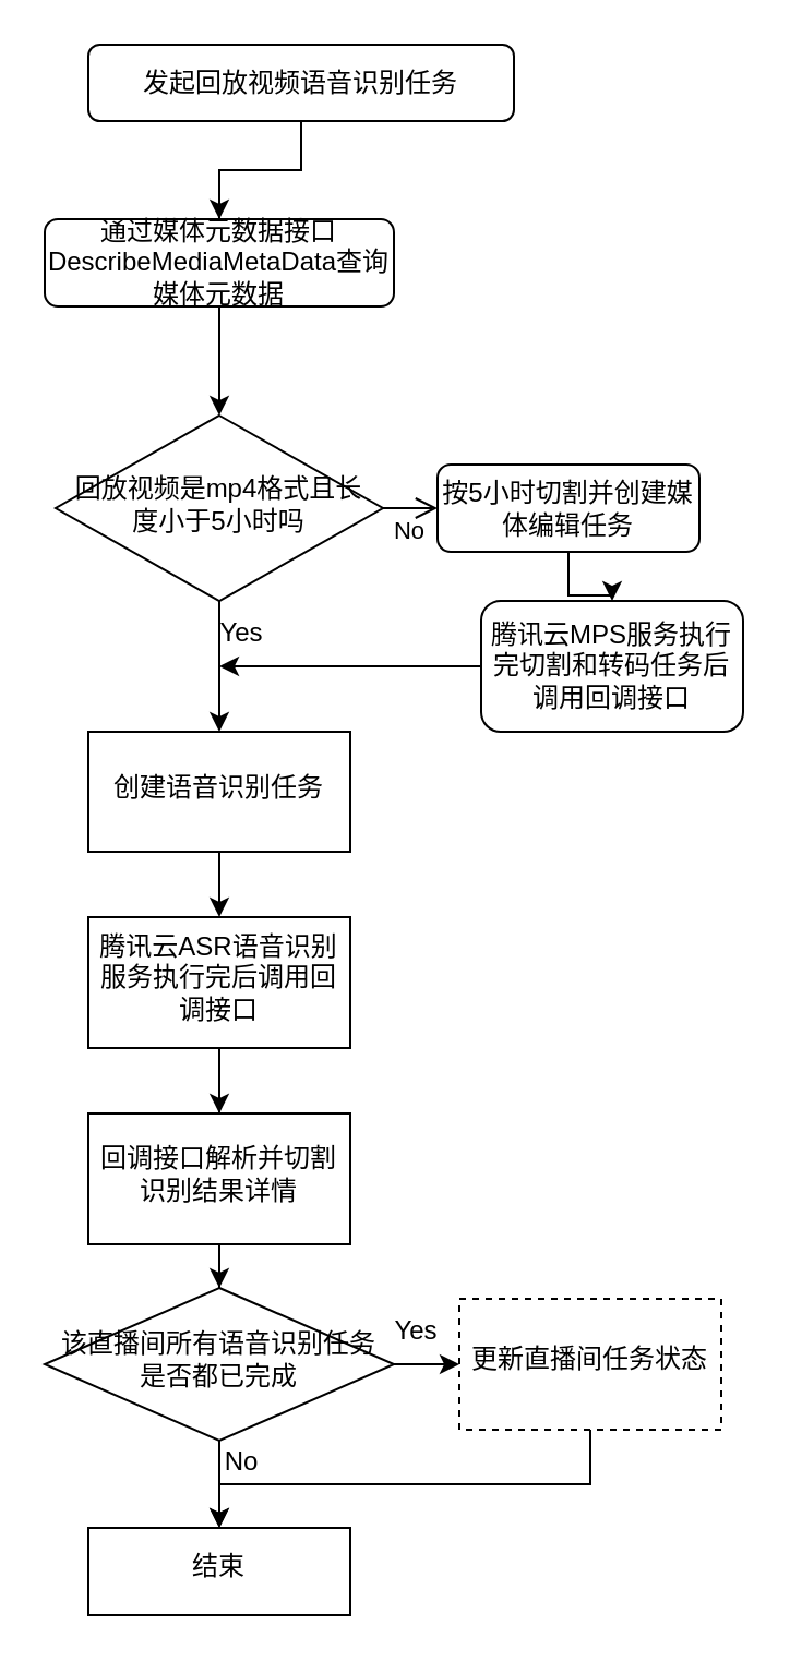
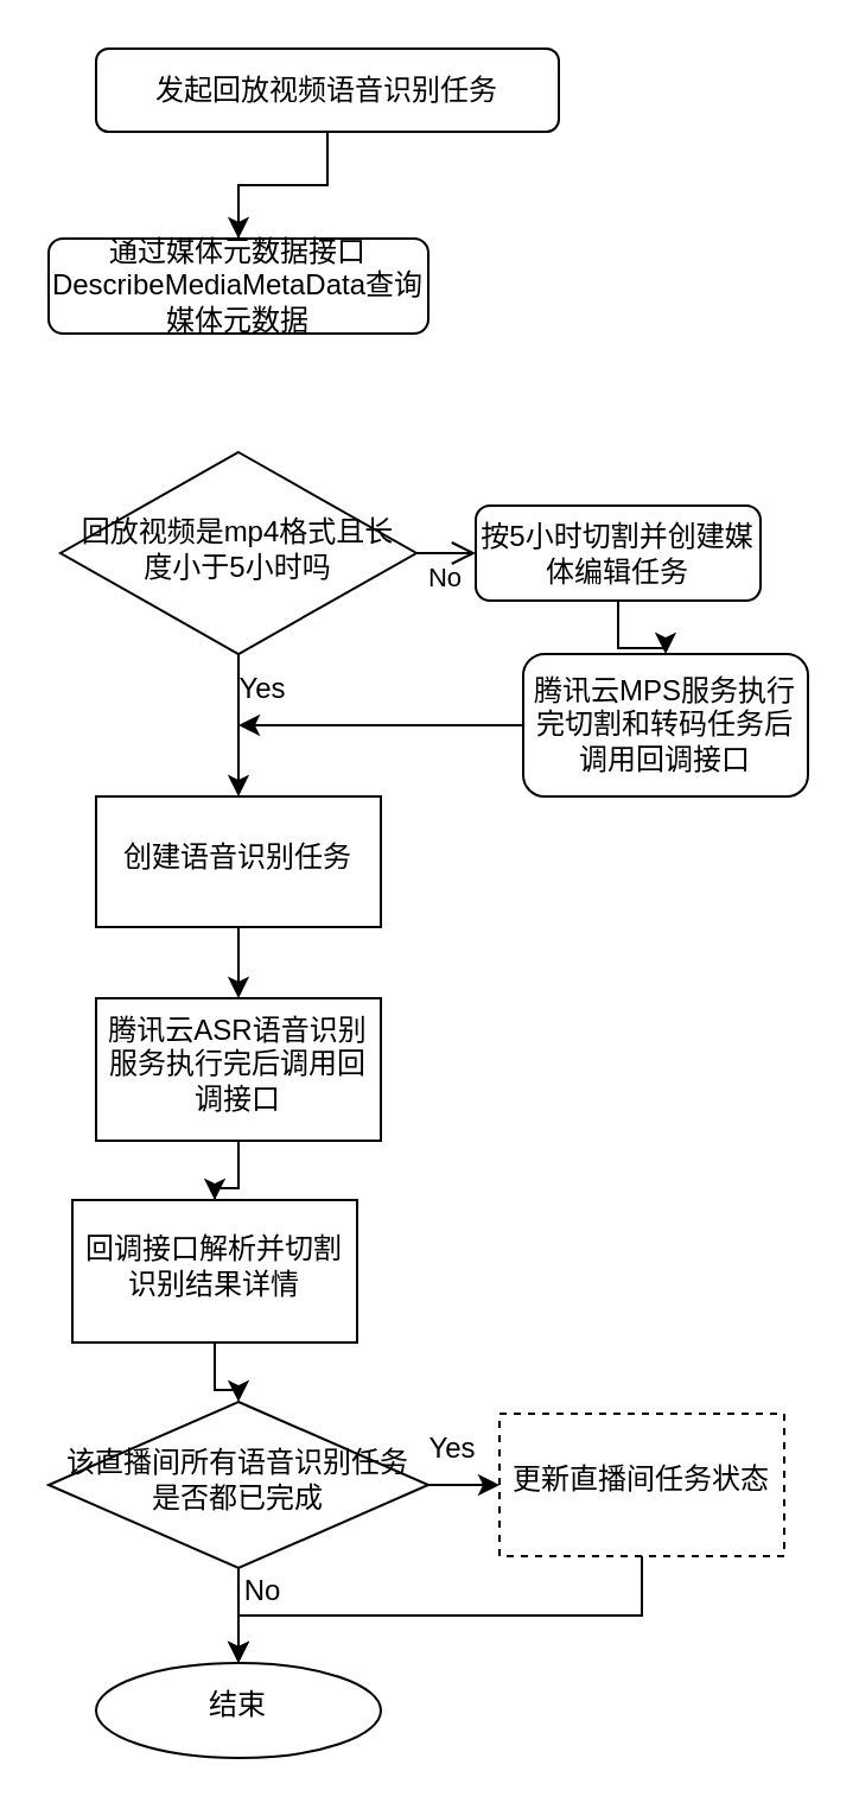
  <mxCell id="0" />
  <mxCell id="1" parent="0" />
  <mxCell id="2" value="" style="edgeStyle=orthogonalEdgeStyle;rounded=0;orthogonalLoop=1;jettySize=auto;html=1;" edge="1" parent="1" source="3" target="10"><mxGeometry relative="1" as="geometry" /></mxCell>
  <mxCell id="3" value="发起回放视频语音识别任务" style="rounded=1;whiteSpace=wrap;html=1;fontSize=12;glass=0;strokeWidth=1;shadow=0;" parent="1" vertex="1"><mxGeometry x="40" y="20" width="195" height="35" as="geometry" /></mxCell>
  <mxCell id="4" value="No" style="edgeStyle=orthogonalEdgeStyle;rounded=0;html=1;jettySize=auto;orthogonalLoop=1;fontSize=11;endArrow=open;endFill=0;endSize=8;strokeWidth=1;shadow=0;labelBackgroundColor=none;" parent="1" source="6" target="8" edge="1"><mxGeometry y="10" relative="1" as="geometry"><mxPoint as="offset" /></mxGeometry></mxCell>
  <mxCell id="5" value="" style="edgeStyle=orthogonalEdgeStyle;rounded=0;orthogonalLoop=1;jettySize=auto;html=1;" edge="1" parent="1" source="6" target="15"><mxGeometry relative="1" as="geometry" /></mxCell>
  <mxCell id="6" value="回放视频是mp4格式且长度小于5小时吗" style="rhombus;whiteSpace=wrap;html=1;shadow=0;fontFamily=Helvetica;fontSize=12;align=center;strokeWidth=1;spacing=6;spacingTop=-4;" parent="1" vertex="1"><mxGeometry x="25" y="190" width="150" height="85" as="geometry" /></mxCell>
  <mxCell id="7" value="" style="edgeStyle=orthogonalEdgeStyle;rounded=0;orthogonalLoop=1;jettySize=auto;html=1;" edge="1" parent="1" source="8" target="13"><mxGeometry relative="1" as="geometry" /></mxCell>
  <mxCell id="8" value="按5小时切割并创建媒体编辑任务" style="rounded=1;whiteSpace=wrap;html=1;fontSize=12;glass=0;strokeWidth=1;shadow=0;" parent="1" vertex="1"><mxGeometry x="200" y="212.5" width="120" height="40" as="geometry" /></mxCell>
- <mxCell id="9" style="edgeStyle=orthogonalEdgeStyle;rounded=0;orthogonalLoop=1;jettySize=auto;html=1;entryX=0.5;entryY=0;entryDx=0;entryDy=0;" edge="1" parent="1" source="10" target="6"><mxGeometry relative="1" as="geometry" /></mxCell>
  <mxCell id="10" value="通过媒体元数据接口DescribeMediaMetaData查询媒体元数据" style="whiteSpace=wrap;html=1;rounded=1;glass=0;strokeWidth=1;shadow=0;" vertex="1" parent="1"><mxGeometry x="20" y="100" width="160" height="40" as="geometry" /></mxCell>
  <mxCell id="11" value="" style="rounded=0;html=1;jettySize=auto;orthogonalLoop=1;fontSize=11;endArrow=none;endFill=0;endSize=8;strokeWidth=1;shadow=0;labelBackgroundColor=none;edgeStyle=orthogonalEdgeStyle;" edge="1" parent="1" source="3" target="10"><mxGeometry relative="1" as="geometry"><mxPoint x="100" y="70" as="sourcePoint" /><mxPoint x="100" y="165" as="targetPoint" /></mxGeometry></mxCell>
  <mxCell id="12" style="edgeStyle=orthogonalEdgeStyle;rounded=0;orthogonalLoop=1;jettySize=auto;html=1;" edge="1" parent="1" source="13"><mxGeometry relative="1" as="geometry"><mxPoint x="100" y="305" as="targetPoint" /></mxGeometry></mxCell>
  <mxCell id="13" value="腾讯云MPS服务执行完切割和转码任务后调用回调接口" style="whiteSpace=wrap;html=1;rounded=1;glass=0;strokeWidth=1;shadow=0;" vertex="1" parent="1"><mxGeometry x="220" y="275" width="120" height="60" as="geometry" /></mxCell>
  <mxCell id="14" style="edgeStyle=orthogonalEdgeStyle;rounded=0;orthogonalLoop=1;jettySize=auto;html=1;entryX=0.5;entryY=0;entryDx=0;entryDy=0;" edge="1" parent="1" source="15"><mxGeometry relative="1" as="geometry"><mxPoint x="100" y="420" as="targetPoint" /></mxGeometry></mxCell>
  <mxCell id="15" value="创建语音识别任务" style="whiteSpace=wrap;html=1;shadow=0;strokeWidth=1;spacing=6;spacingTop=-4;" vertex="1" parent="1"><mxGeometry x="40" y="335" width="120" height="55" as="geometry" /></mxCell>
  <mxCell id="16" value="" style="edgeStyle=orthogonalEdgeStyle;rounded=0;orthogonalLoop=1;jettySize=auto;html=1;startArrow=none;" edge="1" parent="1" source="22" target="21"><mxGeometry relative="1" as="geometry" /></mxCell>
  <mxCell id="17" value="" style="edgeStyle=orthogonalEdgeStyle;rounded=0;orthogonalLoop=1;jettySize=auto;html=1;" edge="1" parent="1" source="18" target="22"><mxGeometry relative="1" as="geometry" /></mxCell>
  <mxCell id="18" value="腾讯云ASR语音识别服务执行完后调用回调接口" style="whiteSpace=wrap;html=1;shadow=0;strokeWidth=1;spacing=6;spacingTop=-4;" vertex="1" parent="1"><mxGeometry x="40" y="420" width="120" height="60" as="geometry" /></mxCell>
  <mxCell id="19" value="" style="edgeStyle=orthogonalEdgeStyle;rounded=0;orthogonalLoop=1;jettySize=auto;html=1;" edge="1" parent="1" source="21" target="25"><mxGeometry relative="1" as="geometry" /></mxCell>
  <mxCell id="20" value="" style="edgeStyle=orthogonalEdgeStyle;rounded=0;orthogonalLoop=1;jettySize=auto;html=1;" edge="1" parent="1" source="21" target="28"><mxGeometry relative="1" as="geometry" /></mxCell>
  <mxCell id="21" value="该直播间所有语音识别任务是否都已完成" style="rhombus;whiteSpace=wrap;html=1;shadow=0;strokeWidth=1;spacing=6;spacingTop=-4;" vertex="1" parent="1"><mxGeometry x="20" y="590" width="160" height="70" as="geometry" /></mxCell>
- <mxCell id="22" value="回调接口解析并切割识别结果详情" style="whiteSpace=wrap;html=1;shadow=0;strokeWidth=1;spacing=6;spacingTop=-4;" vertex="1" parent="1"><mxGeometry x="40" y="510" width="120" height="60" as="geometry" /></mxCell>
+ <mxCell id="22" value="回调接口解析并切割识别结果详情" style="whiteSpace=wrap;html=1;shadow=0;strokeWidth=1;spacing=6;spacingTop=-4;" vertex="1" parent="1"><mxGeometry x="30" y="505" width="120" height="60" as="geometry" /></mxCell>
  <mxCell id="23" value="" style="edgeStyle=orthogonalEdgeStyle;rounded=0;orthogonalLoop=1;jettySize=auto;html=1;endArrow=none;" edge="1" parent="1" source="18" target="22"><mxGeometry relative="1" as="geometry"><mxPoint x="100" y="480" as="sourcePoint" /><mxPoint x="100" y="590" as="targetPoint" /></mxGeometry></mxCell>
  <mxCell id="24" style="edgeStyle=orthogonalEdgeStyle;rounded=0;orthogonalLoop=1;jettySize=auto;html=1;entryX=0.5;entryY=0;entryDx=0;entryDy=0;" edge="1" parent="1" source="25" target="28"><mxGeometry relative="1" as="geometry"><Array as="points"><mxPoint x="270" y="680" /><mxPoint x="100" y="680" /></Array></mxGeometry></mxCell>
  <mxCell id="25" value="更新直播间任务状态" style="whiteSpace=wrap;html=1;shadow=0;strokeWidth=1;spacing=6;spacingTop=-4;dashed=1;" vertex="1" parent="1"><mxGeometry x="210" y="595" width="120" height="60" as="geometry" /></mxCell>
  <mxCell id="26" value="Yes" style="text;html=1;align=center;verticalAlign=middle;resizable=0;points=[];autosize=1;strokeColor=none;fillColor=none;" vertex="1" parent="1"><mxGeometry x="95" y="280" width="30" height="20" as="geometry" /></mxCell>
  <mxCell id="27" value="Yes" style="text;html=1;align=center;verticalAlign=middle;resizable=0;points=[];autosize=1;strokeColor=none;fillColor=none;" vertex="1" parent="1"><mxGeometry x="175" y="600" width="30" height="20" as="geometry" /></mxCell>
- <mxCell id="28" value="结束" style="whiteSpace=wrap;html=1;shadow=0;strokeWidth=1;spacing=6;spacingTop=-4;" vertex="1" parent="1"><mxGeometry x="40" y="700" width="120" height="40" as="geometry" /></mxCell>
+ <mxCell id="28" value="结束" style="ellipse;whiteSpace=wrap;html=1;shadow=0;strokeWidth=1;spacing=6;spacingTop=-4;" vertex="1" parent="1"><mxGeometry x="40" y="700" width="120" height="40" as="geometry" /></mxCell>
  <mxCell id="29" value="No" style="text;html=1;align=center;verticalAlign=middle;resizable=0;points=[];autosize=1;strokeColor=none;fillColor=none;" vertex="1" parent="1"><mxGeometry x="95" y="660" width="30" height="20" as="geometry" /></mxCell>
